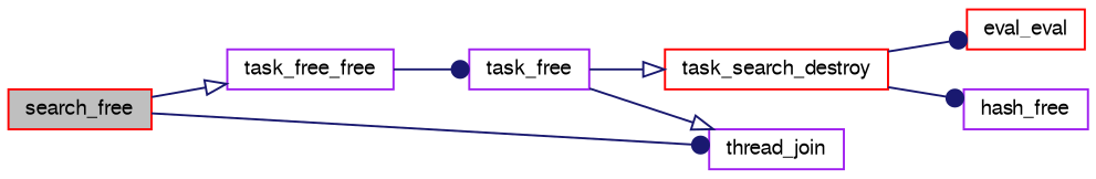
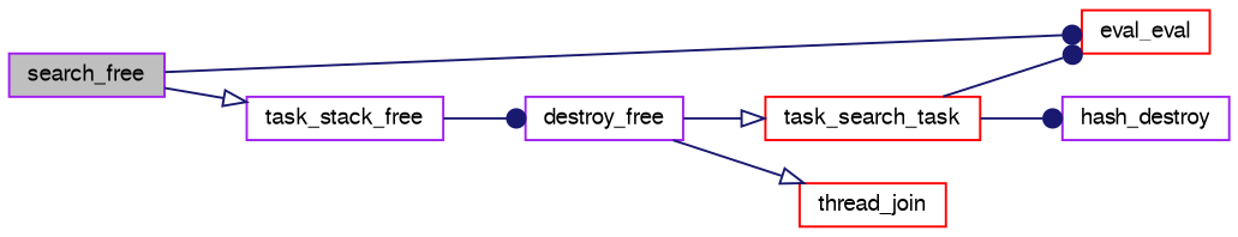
  digraph {
    rankdir=LR
    node [color=red fontname=FreeSans fontsize=10 shape=record]
    edge [arrowhead=dot color=midnightblue fontname=FreeSans fontsize=10 labelfontname=FreeSans labelfontsize=10 style=solid]
-   n1 [fillcolor=grey75 fontcolor=black height=0.2 label=search_free style=filled width=0.4]
+   n1 [color=purple fillcolor=grey75 fontcolor=black height=0.2 label=search_free style=filled width=0.4]
    n2 [height=0.2 label=eval_eval width=0.4]
-   n3 [color=purple height=0.2 label=task_free_free width=0.4]
-   n4 [color=purple height=0.2 label=hash_free width=0.4]
-   n5 [color=purple height=0.2 label=task_free width=0.4]
-   n6 [height=0.2 label=task_search_destroy width=0.4]
-   n7 [color=purple height=0.2 label=thread_join width=0.4]
-   n1 -> n7
+   n3 [color=purple height=0.2 label=task_stack_free width=0.4]
+   n4 [color=purple height=0.2 label=hash_destroy width=0.4]
+   n5 [color=purple height=0.2 label=destroy_free width=0.4]
+   n6 [height=0.2 label=task_search_task width=0.4]
+   n7 [height=0.2 label=thread_join width=0.4]
+   n1 -> n2
    n1 -> n3 [arrowhead=onormal]
    n3 -> n5
    n5 -> n6 [arrowhead=onormal]
    n5 -> n7 [arrowhead=onormal]
    n6 -> n2
    n6 -> n4
  }
